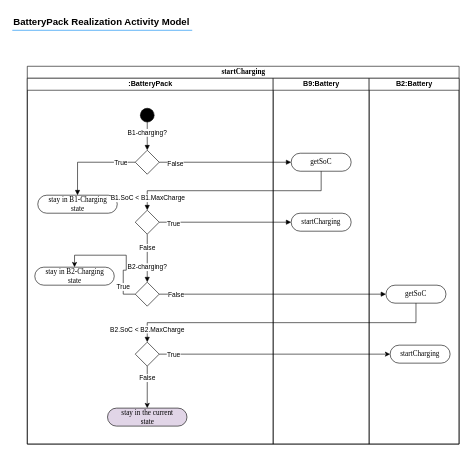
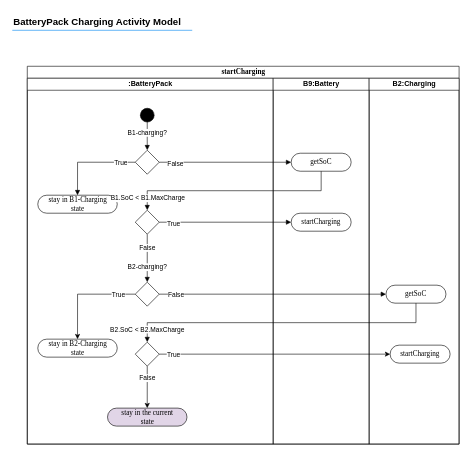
  <mxCell id="0" />
  <mxCell id="1" parent="0" />
- <mxCell id="2" value="&lt;b&gt;BatteryPack Realization Activity Model&lt;/b&gt;" style="text;fontSize=16;verticalAlign=middle;strokeColor=none;fillColor=none;whiteSpace=wrap;html=1;" vertex="1" parent="1"><mxGeometry x="20" y="20" width="500" height="30" as="geometry" /></mxCell>
+ <mxCell id="2" value="&lt;b&gt;BatteryPack Charging Activity Model&lt;/b&gt;" style="text;fontSize=16;verticalAlign=middle;strokeColor=none;fillColor=none;whiteSpace=wrap;html=1;" vertex="1" parent="1"><mxGeometry x="20" y="20" width="500" height="30" as="geometry" /></mxCell>
  <mxCell id="3" value="" style="dashed=0;shape=line;strokeWidth=2;noLabel=1;strokeColor=#0C8CF2;opacity=50;" vertex="1" parent="1"><mxGeometry x="20" y="45" width="300" height="10" as="geometry" /></mxCell>
  <mxCell id="4" value="startCharging" style="swimlane;html=1;childLayout=stackLayout;startSize=20;rounded=0;shadow=0;comic=0;labelBackgroundColor=none;strokeWidth=1;fontFamily=Verdana;fontSize=12;align=center;" vertex="1" parent="1"><mxGeometry x="45" y="110" width="720" height="630" as="geometry"><mxRectangle x="45" y="640" width="70" height="30" as="alternateBounds" /></mxGeometry></mxCell>
  <mxCell id="5" value=":BatteryPack" style="swimlane;html=1;startSize=20;" vertex="1" parent="4"><mxGeometry y="20" width="410" height="610" as="geometry"><mxRectangle y="20" width="40" height="420" as="alternateBounds" /></mxGeometry></mxCell>
  <mxCell id="6" style="edgeStyle=orthogonalEdgeStyle;rounded=0;orthogonalLoop=1;jettySize=auto;html=1;entryX=0.5;entryY=0;entryDx=0;entryDy=0;endArrow=block;endFill=1;" edge="1" parent="5" source="8" target="11"><mxGeometry relative="1" as="geometry" /></mxCell>
  <mxCell id="7" value="B1-charging?" style="edgeLabel;html=1;align=center;verticalAlign=middle;resizable=0;points=[];" vertex="1" connectable="0" parent="6"><mxGeometry x="-0.277" y="-1" relative="1" as="geometry"><mxPoint as="offset" /></mxGeometry></mxCell>
  <mxCell id="8" value="" style="ellipse;whiteSpace=wrap;html=1;rounded=0;shadow=0;comic=0;labelBackgroundColor=none;strokeWidth=1;fillColor=#000000;fontFamily=Verdana;fontSize=12;align=center;" vertex="1" parent="5"><mxGeometry x="188.5" y="50" width="23" height="23" as="geometry" /></mxCell>
  <mxCell id="9" style="edgeStyle=orthogonalEdgeStyle;rounded=0;orthogonalLoop=1;jettySize=auto;html=1;entryX=0.5;entryY=0;entryDx=0;entryDy=0;endArrow=block;endFill=1;" edge="1" parent="5" source="11" target="19"><mxGeometry relative="1" as="geometry" /></mxCell>
  <mxCell id="10" value="True" style="edgeLabel;html=1;align=center;verticalAlign=middle;resizable=0;points=[];" vertex="1" connectable="0" parent="9"><mxGeometry x="-0.663" relative="1" as="geometry"><mxPoint as="offset" /></mxGeometry></mxCell>
  <mxCell id="11" value="" style="rhombus;whiteSpace=wrap;html=1;" vertex="1" parent="5"><mxGeometry x="180" y="120" width="40" height="40" as="geometry" /></mxCell>
  <mxCell id="12" style="edgeStyle=orthogonalEdgeStyle;rounded=0;orthogonalLoop=1;jettySize=auto;html=1;entryX=0.5;entryY=0;entryDx=0;entryDy=0;endArrow=block;endFill=1;" edge="1" parent="5" source="15" target="18"><mxGeometry relative="1" as="geometry" /></mxCell>
  <mxCell id="13" value="False" style="edgeLabel;html=1;align=center;verticalAlign=middle;resizable=0;points=[];" vertex="1" connectable="0" parent="12"><mxGeometry x="-0.45" y="-1" relative="1" as="geometry"><mxPoint as="offset" /></mxGeometry></mxCell>
  <mxCell id="14" value="B2-charging?" style="edgeLabel;html=1;align=center;verticalAlign=middle;resizable=0;points=[];" vertex="1" connectable="0" parent="12"><mxGeometry x="0.35" y="-1" relative="1" as="geometry"><mxPoint as="offset" /></mxGeometry></mxCell>
  <mxCell id="15" value="" style="rhombus;whiteSpace=wrap;html=1;" vertex="1" parent="5"><mxGeometry x="180" y="220" width="40" height="40" as="geometry" /></mxCell>
  <mxCell id="16" style="edgeStyle=orthogonalEdgeStyle;rounded=0;orthogonalLoop=1;jettySize=auto;html=1;entryX=0.5;entryY=0;entryDx=0;entryDy=0;" edge="1" parent="5" source="18" target="23"><mxGeometry relative="1" as="geometry" /></mxCell>
  <mxCell id="17" value="True" style="edgeLabel;html=1;align=center;verticalAlign=middle;resizable=0;points=[];" vertex="1" connectable="0" parent="16"><mxGeometry x="-0.663" y="1" relative="1" as="geometry"><mxPoint as="offset" /></mxGeometry></mxCell>
  <mxCell id="18" value="" style="rhombus;whiteSpace=wrap;html=1;" vertex="1" parent="5"><mxGeometry x="180" y="340" width="40" height="40" as="geometry" /></mxCell>
  <mxCell id="19" value="stay in B1-Charging&lt;div&gt;&amp;nbsp;state&amp;nbsp;&lt;/div&gt;" style="rounded=1;whiteSpace=wrap;html=1;shadow=0;comic=0;labelBackgroundColor=none;strokeWidth=1;fontFamily=Verdana;fontSize=12;align=center;arcSize=50;" vertex="1" parent="5"><mxGeometry x="17.5" y="195" width="132.5" height="30" as="geometry" /></mxCell>
  <mxCell id="20" style="edgeStyle=orthogonalEdgeStyle;rounded=0;orthogonalLoop=1;jettySize=auto;html=1;entryX=0.5;entryY=0;entryDx=0;entryDy=0;" edge="1" parent="5" source="22" target="24"><mxGeometry relative="1" as="geometry" /></mxCell>
  <mxCell id="21" value="False" style="edgeLabel;html=1;align=center;verticalAlign=middle;resizable=0;points=[];" vertex="1" connectable="0" parent="20"><mxGeometry x="-0.467" y="-1" relative="1" as="geometry"><mxPoint as="offset" /></mxGeometry></mxCell>
  <mxCell id="22" value="" style="rhombus;whiteSpace=wrap;html=1;" vertex="1" parent="5"><mxGeometry x="180" y="440" width="40" height="40" as="geometry" /></mxCell>
- <mxCell id="23" value="stay in B2-Charging&lt;div&gt;&amp;nbsp;state&amp;nbsp;&lt;/div&gt;" style="rounded=1;whiteSpace=wrap;html=1;shadow=0;comic=0;labelBackgroundColor=none;strokeWidth=1;fontFamily=Verdana;fontSize=12;align=center;arcSize=50;" vertex="1" parent="5"><mxGeometry x="12.5" y="315" width="132.5" height="30" as="geometry" /></mxCell>
+ <mxCell id="23" value="stay in B2-Charging&lt;div&gt;&amp;nbsp;state&amp;nbsp;&lt;/div&gt;" style="rounded=1;whiteSpace=wrap;html=1;shadow=0;comic=0;labelBackgroundColor=none;strokeWidth=1;fontFamily=Verdana;fontSize=12;align=center;arcSize=50;" vertex="1" parent="5"><mxGeometry x="17.5" y="435" width="132.5" height="30" as="geometry" /></mxCell>
  <mxCell id="24" value="stay in the current&lt;div&gt;&amp;nbsp;state&amp;nbsp;&lt;/div&gt;" style="rounded=1;whiteSpace=wrap;html=1;shadow=0;comic=0;labelBackgroundColor=none;strokeWidth=1;fontFamily=Verdana;fontSize=12;align=center;arcSize=50;fillColor=#e1d5e7;" vertex="1" parent="5"><mxGeometry x="133.75" y="550" width="132.5" height="30" as="geometry" /></mxCell>
  <mxCell id="25" value="B9:Battery" style="swimlane;html=1;startSize=20;" vertex="1" parent="4"><mxGeometry x="410" y="20" width="160" height="610" as="geometry" /></mxCell>
  <mxCell id="26" value="getSoC" style="rounded=1;whiteSpace=wrap;html=1;shadow=0;comic=0;labelBackgroundColor=none;strokeWidth=1;fontFamily=Verdana;fontSize=12;align=center;arcSize=50;" vertex="1" parent="25"><mxGeometry x="30" y="125" width="100" height="30" as="geometry" /></mxCell>
  <mxCell id="27" value="startCharging" style="rounded=1;whiteSpace=wrap;html=1;shadow=0;comic=0;labelBackgroundColor=none;strokeWidth=1;fontFamily=Verdana;fontSize=12;align=center;arcSize=50;" vertex="1" parent="25"><mxGeometry x="30" y="225" width="100" height="30" as="geometry" /></mxCell>
- <mxCell id="28" value="B2:Battery" style="swimlane;html=1;startSize=20;" vertex="1" parent="4"><mxGeometry x="570" y="20" width="150" height="610" as="geometry"><mxRectangle x="570" y="20" width="40" height="1720" as="alternateBounds" /></mxGeometry></mxCell>
+ <mxCell id="28" value="B2:Charging" style="swimlane;html=1;startSize=20;" vertex="1" parent="4"><mxGeometry x="570" y="20" width="150" height="610" as="geometry"><mxRectangle x="570" y="20" width="40" height="1720" as="alternateBounds" /></mxGeometry></mxCell>
  <mxCell id="29" value="getSoC" style="rounded=1;whiteSpace=wrap;html=1;shadow=0;comic=0;labelBackgroundColor=none;strokeWidth=1;fontFamily=Verdana;fontSize=12;align=center;arcSize=50;" vertex="1" parent="28"><mxGeometry x="28.1" y="345" width="100" height="30" as="geometry" /></mxCell>
  <mxCell id="30" value="startCharging" style="rounded=1;whiteSpace=wrap;html=1;shadow=0;comic=0;labelBackgroundColor=none;strokeWidth=1;fontFamily=Verdana;fontSize=12;align=center;arcSize=50;" vertex="1" parent="28"><mxGeometry x="35" y="445" width="100" height="30" as="geometry" /></mxCell>
  <mxCell id="31" style="edgeStyle=orthogonalEdgeStyle;rounded=0;orthogonalLoop=1;jettySize=auto;html=1;entryX=0;entryY=0.5;entryDx=0;entryDy=0;endArrow=block;endFill=1;" edge="1" parent="4" source="11" target="26"><mxGeometry relative="1" as="geometry" /></mxCell>
  <mxCell id="32" value="False" style="edgeLabel;html=1;align=center;verticalAlign=middle;resizable=0;points=[];" vertex="1" connectable="0" parent="31"><mxGeometry x="-0.761" y="-1" relative="1" as="geometry"><mxPoint as="offset" /></mxGeometry></mxCell>
  <mxCell id="33" style="edgeStyle=orthogonalEdgeStyle;rounded=0;orthogonalLoop=1;jettySize=auto;html=1;entryX=0.5;entryY=0;entryDx=0;entryDy=0;exitX=0.5;exitY=1;exitDx=0;exitDy=0;endArrow=block;endFill=1;" edge="1" parent="4" source="26" target="15"><mxGeometry relative="1" as="geometry" /></mxCell>
  <mxCell id="34" value="B1.SoC &amp;lt; B1.MaxCharge" style="edgeLabel;html=1;align=center;verticalAlign=middle;resizable=0;points=[];" vertex="1" connectable="0" parent="33"><mxGeometry x="0.913" relative="1" as="geometry"><mxPoint y="-6" as="offset" /></mxGeometry></mxCell>
  <mxCell id="35" style="edgeStyle=orthogonalEdgeStyle;rounded=0;orthogonalLoop=1;jettySize=auto;html=1;entryX=0;entryY=0.5;entryDx=0;entryDy=0;endArrow=block;endFill=1;" edge="1" parent="4" source="15" target="27"><mxGeometry relative="1" as="geometry" /></mxCell>
  <mxCell id="36" value="True" style="edgeLabel;html=1;align=center;verticalAlign=middle;resizable=0;points=[];" vertex="1" connectable="0" parent="35"><mxGeometry x="-0.788" y="-2" relative="1" as="geometry"><mxPoint as="offset" /></mxGeometry></mxCell>
  <mxCell id="37" style="edgeStyle=orthogonalEdgeStyle;rounded=0;orthogonalLoop=1;jettySize=auto;html=1;entryX=0;entryY=0.5;entryDx=0;entryDy=0;endArrow=block;endFill=1;" edge="1" parent="4" source="18" target="29"><mxGeometry relative="1" as="geometry" /></mxCell>
  <mxCell id="38" value="False" style="edgeLabel;html=1;align=center;verticalAlign=middle;resizable=0;points=[];" vertex="1" connectable="0" parent="37"><mxGeometry x="-0.855" y="-1" relative="1" as="geometry"><mxPoint as="offset" /></mxGeometry></mxCell>
  <mxCell id="39" style="edgeStyle=orthogonalEdgeStyle;rounded=0;orthogonalLoop=1;jettySize=auto;html=1;entryX=0.5;entryY=0;entryDx=0;entryDy=0;exitX=0.5;exitY=1;exitDx=0;exitDy=0;endArrow=block;endFill=1;" edge="1" parent="4" source="29" target="22"><mxGeometry relative="1" as="geometry" /></mxCell>
  <mxCell id="40" value="B2.SoC &amp;lt; B2.MaxCharge" style="edgeLabel;html=1;align=center;verticalAlign=middle;resizable=0;points=[];" vertex="1" connectable="0" parent="39"><mxGeometry x="0.917" y="-1" relative="1" as="geometry"><mxPoint as="offset" /></mxGeometry></mxCell>
  <mxCell id="41" style="edgeStyle=orthogonalEdgeStyle;rounded=0;orthogonalLoop=1;jettySize=auto;html=1;entryX=0;entryY=0.5;entryDx=0;entryDy=0;" edge="1" parent="4" source="22" target="30"><mxGeometry relative="1" as="geometry" /></mxCell>
  <mxCell id="42" value="True" style="edgeLabel;html=1;align=center;verticalAlign=middle;resizable=0;points=[];" vertex="1" connectable="0" parent="41"><mxGeometry x="-0.879" relative="1" as="geometry"><mxPoint as="offset" /></mxGeometry></mxCell>
